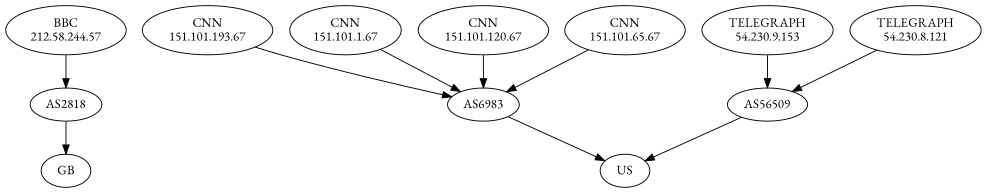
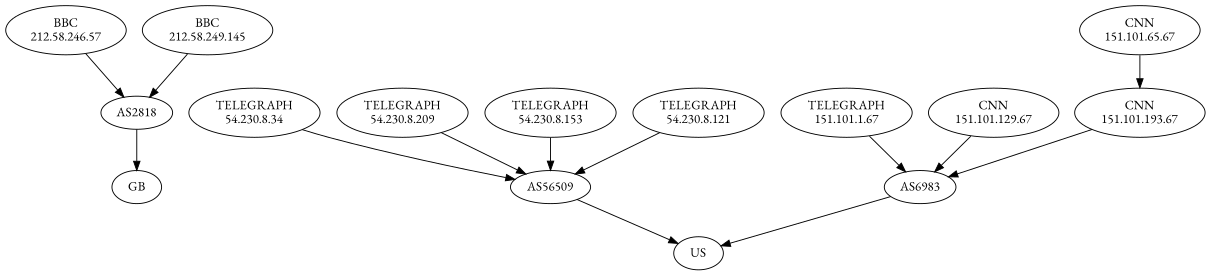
  digraph {
    concentrate=true
    fontname="EB Garamond"
    node [fontname="EB Garamond"]
    edge [fontname="EB Garamond"]
-   n1 [label="BBC\n212.58.244.57"]
+   n1 [label="BBC\n212.58.246.57"]
    n2 [label=AS2818]
    n3 [label=GB]
+   n4 [label="BBC\n212.58.249.145"]
    n5 [label="CNN\n151.101.193.67"]
    n6 [label=AS6983]
    n7 [label=US]
+   n8 [label="TELEGRAPH\n54.230.8.34"]
    n9 [label=AS56509]
-   n10 [label="CNN\n151.101.1.67"]
-   n11 [label="CNN\n151.101.120.67"]
-   n13 [label="TELEGRAPH\n54.230.9.153"]
+   n10 [label="TELEGRAPH\n151.101.1.67"]
+   n11 [label="CNN\n151.101.129.67"]
+   n12 [label="TELEGRAPH\n54.230.8.209"]
+   n13 [label="TELEGRAPH\n54.230.8.153"]
    n14 [label="TELEGRAPH\n54.230.8.121"]
    n15 [label="CNN\n151.101.65.67"]
    n1 -> n2
    n1 -> n2
    n2 -> n3
    n2 -> n3
    n2 -> n3
+   n4 -> n2
    n5 -> n6
    n6 -> n7
    n6 -> n7
    n6 -> n7
    n6 -> n7
+   n8 -> n9
    n9 -> n7
    n9 -> n7
    n9 -> n7
    n9 -> n7
    n9 -> n7
    n9 -> n7
    n9 -> n7
    n10 -> n6
    n11 -> n6
+   n12 -> n9
    n13 -> n9
    n14 -> n9
    n14 -> n9
    n14 -> n9
    n14 -> n9
-   n15 -> n6
+   n15 -> n5
  }
